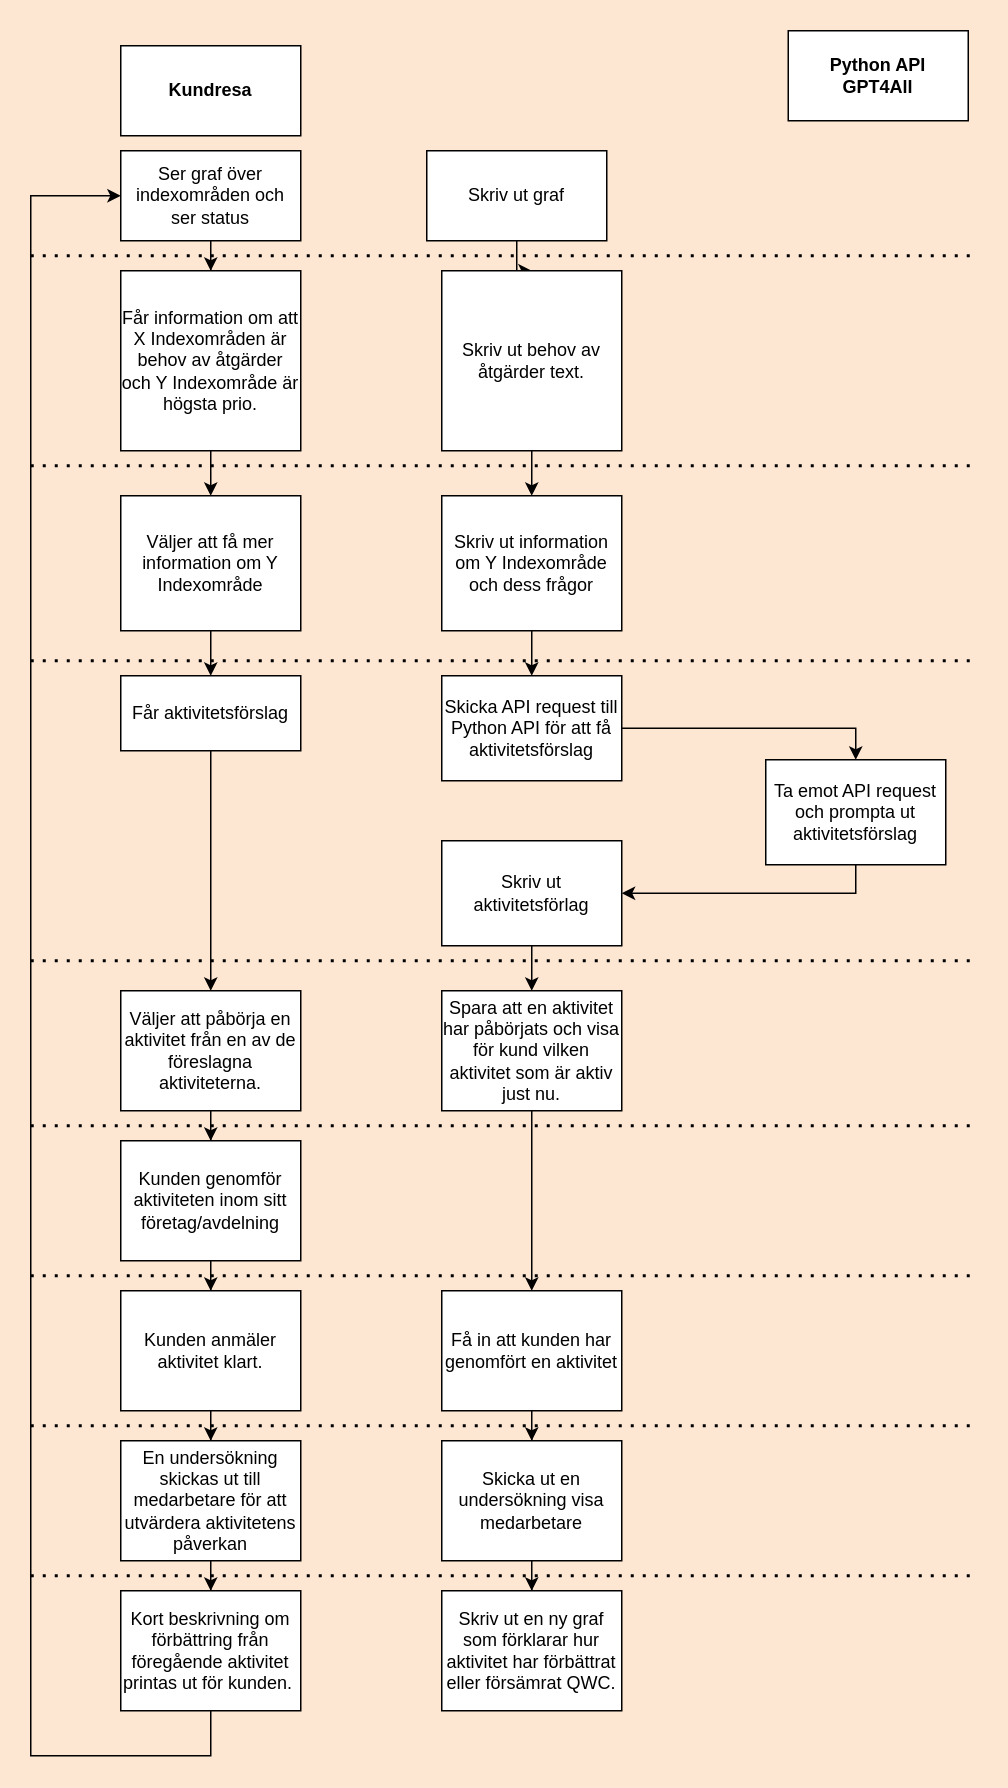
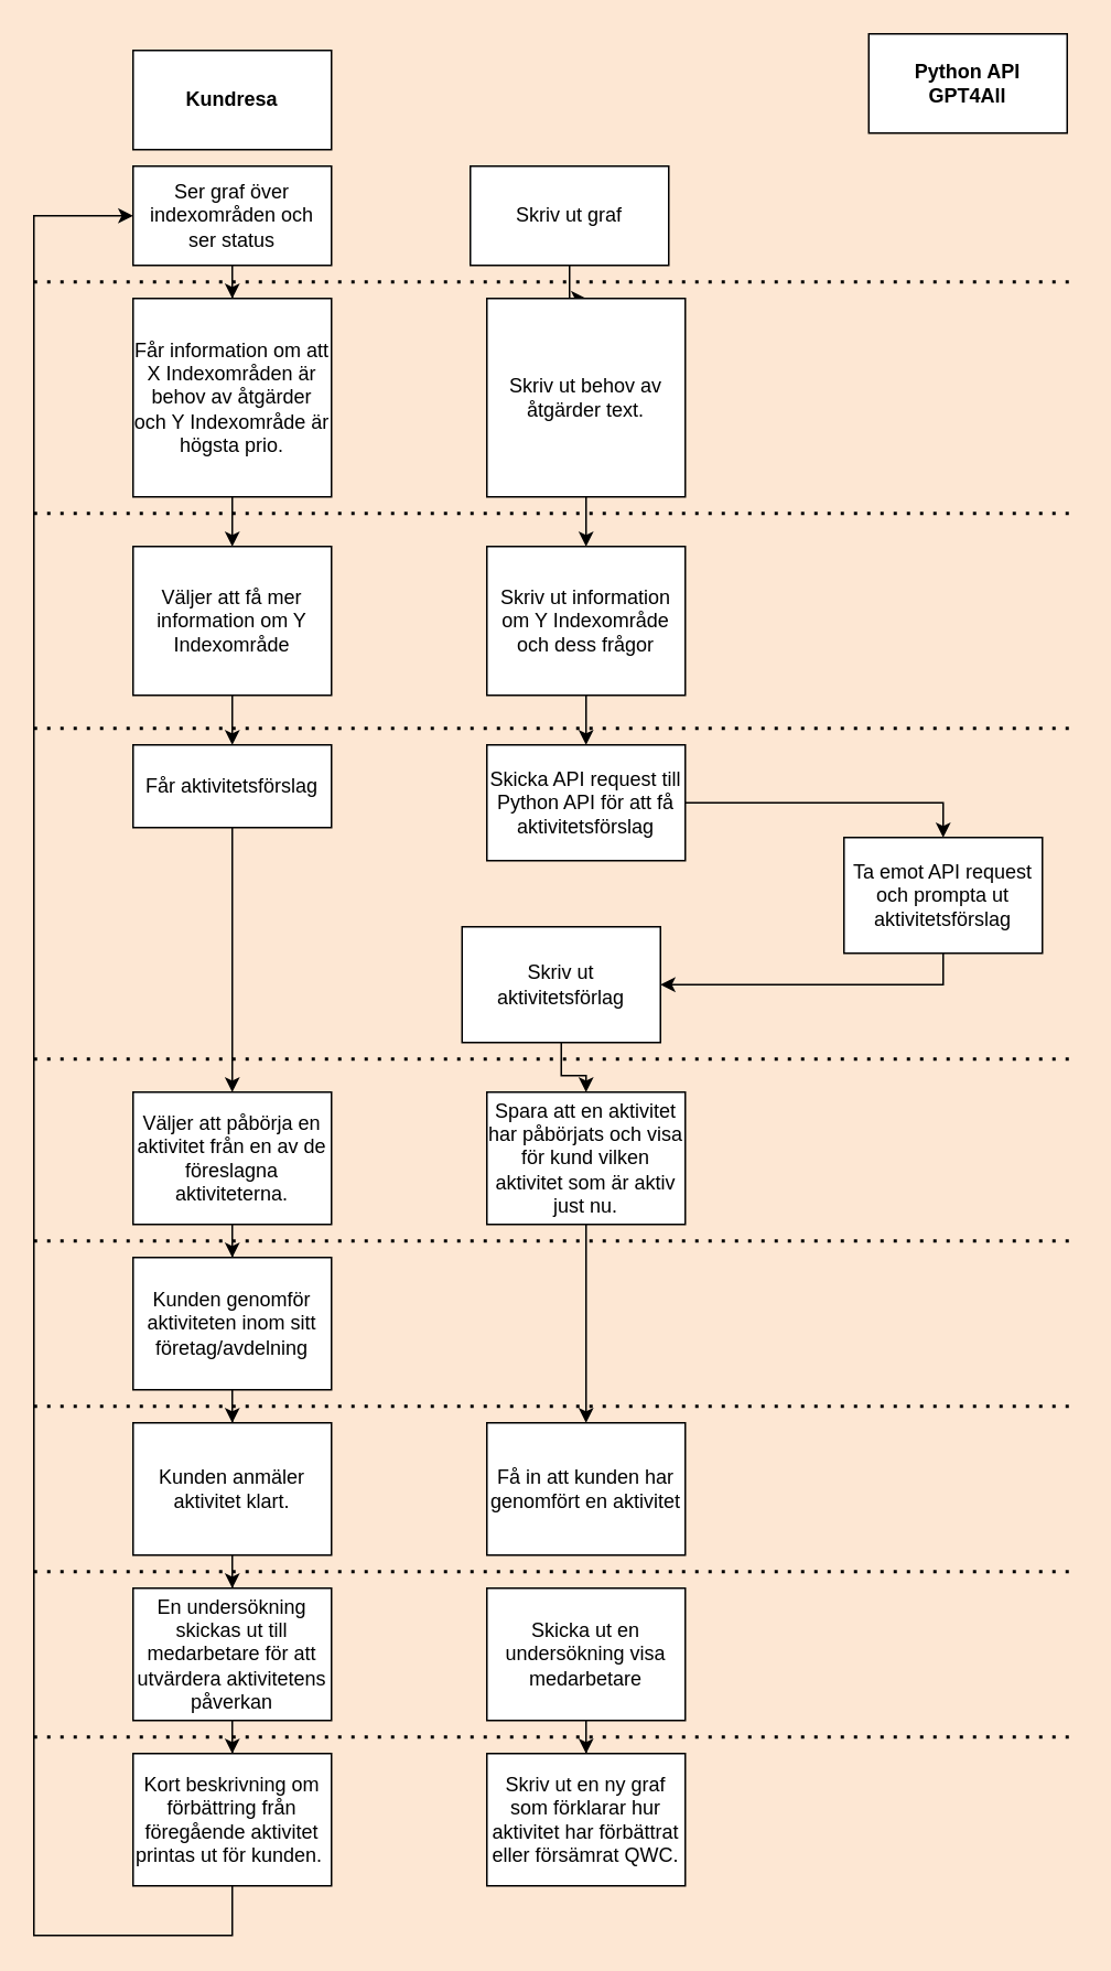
  <mxCell id="0" />
  <mxCell id="1" parent="0" />
  <mxCell id="2" value="Python API&lt;div&gt;&lt;span style=&quot;background-color: initial;&quot;&gt;GPT4All&lt;/span&gt;&lt;/div&gt;" style="rounded=0;whiteSpace=wrap;html=1;fontStyle=1" vertex="1" parent="1"><mxGeometry x="525" y="20" width="120" height="60" as="geometry" /></mxCell>
  <mxCell id="3" value="Kundresa" style="rounded=0;whiteSpace=wrap;html=1;fontStyle=1" vertex="1" parent="1"><mxGeometry x="80" y="30" width="120" height="60" as="geometry" /></mxCell>
  <mxCell id="4" value="" style="edgeStyle=orthogonalEdgeStyle;rounded=0;orthogonalLoop=1;jettySize=auto;html=1;" edge="1" parent="1" source="5" target="7"><mxGeometry relative="1" as="geometry" /></mxCell>
  <mxCell id="5" value="Ser graf över indexområden och ser status" style="rounded=0;whiteSpace=wrap;html=1;" vertex="1" parent="1"><mxGeometry x="80" y="100" width="120" height="60" as="geometry" /></mxCell>
  <mxCell id="6" value="" style="edgeStyle=orthogonalEdgeStyle;rounded=0;orthogonalLoop=1;jettySize=auto;html=1;" edge="1" parent="1" source="7" target="9"><mxGeometry relative="1" as="geometry" /></mxCell>
  <mxCell id="7" value="Får information om att X Indexområden är behov av åtgärder och Y Indexområde är högsta prio." style="rounded=0;whiteSpace=wrap;html=1;" vertex="1" parent="1"><mxGeometry x="80" y="180" width="120" height="120" as="geometry" /></mxCell>
  <mxCell id="8" value="" style="edgeStyle=orthogonalEdgeStyle;rounded=0;orthogonalLoop=1;jettySize=auto;html=1;" edge="1" parent="1" source="9" target="11"><mxGeometry relative="1" as="geometry" /></mxCell>
  <mxCell id="9" value="Väljer att få mer information om Y Indexområde" style="rounded=0;whiteSpace=wrap;html=1;" vertex="1" parent="1"><mxGeometry x="80" y="330" width="120" height="90" as="geometry" /></mxCell>
  <mxCell id="10" value="" style="edgeStyle=orthogonalEdgeStyle;rounded=0;orthogonalLoop=1;jettySize=auto;html=1;" edge="1" parent="1" source="11" target="13"><mxGeometry relative="1" as="geometry" /></mxCell>
  <mxCell id="11" value="Får aktivitetsförslag" style="rounded=0;whiteSpace=wrap;html=1;" vertex="1" parent="1"><mxGeometry x="80" y="450" width="120" height="50" as="geometry" /></mxCell>
  <mxCell id="12" value="" style="edgeStyle=orthogonalEdgeStyle;rounded=0;orthogonalLoop=1;jettySize=auto;html=1;" edge="1" parent="1" source="13" target="15"><mxGeometry relative="1" as="geometry" /></mxCell>
  <mxCell id="13" value="Väljer att påbörja en aktivitet från en av de föreslagna aktiviteterna." style="rounded=0;whiteSpace=wrap;html=1;" vertex="1" parent="1"><mxGeometry x="80" y="660" width="120" height="80" as="geometry" /></mxCell>
  <mxCell id="14" style="edgeStyle=orthogonalEdgeStyle;rounded=0;orthogonalLoop=1;jettySize=auto;html=1;" edge="1" parent="1" source="15" target="17"><mxGeometry relative="1" as="geometry" /></mxCell>
  <mxCell id="15" value="Kunden genomför aktiviteten inom sitt företag/avdelning" style="rounded=0;whiteSpace=wrap;html=1;" vertex="1" parent="1"><mxGeometry x="80" y="760" width="120" height="80" as="geometry" /></mxCell>
  <mxCell id="16" value="" style="edgeStyle=orthogonalEdgeStyle;rounded=0;orthogonalLoop=1;jettySize=auto;html=1;" edge="1" parent="1" source="17" target="19"><mxGeometry relative="1" as="geometry" /></mxCell>
  <mxCell id="17" value="Kunden anmäler aktivitet klart." style="rounded=0;whiteSpace=wrap;html=1;" vertex="1" parent="1"><mxGeometry x="80" y="860" width="120" height="80" as="geometry" /></mxCell>
  <mxCell id="18" value="" style="edgeStyle=orthogonalEdgeStyle;rounded=0;orthogonalLoop=1;jettySize=auto;html=1;" edge="1" parent="1" source="19" target="21"><mxGeometry relative="1" as="geometry" /></mxCell>
  <mxCell id="19" value="En undersökning skickas ut till medarbetare för att utvärdera aktivitetens påverkan" style="rounded=0;whiteSpace=wrap;html=1;" vertex="1" parent="1"><mxGeometry x="80" y="960" width="120" height="80" as="geometry" /></mxCell>
  <mxCell id="20" value="" style="edgeStyle=orthogonalEdgeStyle;rounded=0;orthogonalLoop=1;jettySize=auto;html=1;entryX=0;entryY=0.5;entryDx=0;entryDy=0;exitX=0.5;exitY=1;exitDx=0;exitDy=0;" edge="1" parent="1" source="21" target="5"><mxGeometry relative="1" as="geometry"><mxPoint x="50" y="1205" as="sourcePoint" /><mxPoint x="-10" y="400" as="targetPoint" /><Array as="points"><mxPoint x="140" y="1170" /><mxPoint x="20" y="1170" /><mxPoint x="20" y="130" /></Array></mxGeometry></mxCell>
  <mxCell id="21" value="Kort beskrivning om förbättring från föregående aktivitet printas ut för kunden.&amp;nbsp;" style="rounded=0;whiteSpace=wrap;html=1;" vertex="1" parent="1"><mxGeometry x="80" y="1060" width="120" height="80" as="geometry" /></mxCell>
  <mxCell id="22" value="" style="edgeStyle=orthogonalEdgeStyle;rounded=0;orthogonalLoop=1;jettySize=auto;html=1;" edge="1" parent="1" source="23" target="25"><mxGeometry relative="1" as="geometry" /></mxCell>
  <mxCell id="23" value="Skriv ut graf" style="rounded=0;whiteSpace=wrap;html=1;" vertex="1" parent="1"><mxGeometry x="284" y="100" width="120" height="60" as="geometry" /></mxCell>
  <mxCell id="24" value="" style="edgeStyle=orthogonalEdgeStyle;rounded=0;orthogonalLoop=1;jettySize=auto;html=1;" edge="1" parent="1" source="25" target="27"><mxGeometry relative="1" as="geometry" /></mxCell>
  <mxCell id="25" value="Skriv ut behov av åtgärder text." style="rounded=0;whiteSpace=wrap;html=1;" vertex="1" parent="1"><mxGeometry x="294" y="180" width="120" height="120" as="geometry" /></mxCell>
  <mxCell id="26" value="" style="edgeStyle=orthogonalEdgeStyle;rounded=0;orthogonalLoop=1;jettySize=auto;html=1;" edge="1" parent="1" source="27" target="29"><mxGeometry relative="1" as="geometry" /></mxCell>
  <mxCell id="27" value="Skriv ut information om Y Indexområde och dess frågor" style="rounded=0;whiteSpace=wrap;html=1;" vertex="1" parent="1"><mxGeometry x="294" y="330" width="120" height="90" as="geometry" /></mxCell>
  <mxCell id="28" style="edgeStyle=orthogonalEdgeStyle;rounded=0;orthogonalLoop=1;jettySize=auto;html=1;entryX=0.5;entryY=0;entryDx=0;entryDy=0;" edge="1" parent="1" source="29" target="33"><mxGeometry relative="1" as="geometry" /></mxCell>
  <mxCell id="29" value="Skicka API request till Python API för att få aktivitetsförslag" style="rounded=0;whiteSpace=wrap;html=1;" vertex="1" parent="1"><mxGeometry x="294" y="450" width="120" height="70" as="geometry" /></mxCell>
  <mxCell id="30" value="" style="edgeStyle=orthogonalEdgeStyle;rounded=0;orthogonalLoop=1;jettySize=auto;html=1;" edge="1" parent="1" source="31" target="35"><mxGeometry relative="1" as="geometry" /></mxCell>
- <mxCell id="31" value="Skriv ut aktivitetsförlag" style="rounded=0;whiteSpace=wrap;html=1;" vertex="1" parent="1"><mxGeometry x="294" y="560" width="120" height="70" as="geometry" /></mxCell>
+ <mxCell id="31" value="Skriv ut aktivitetsförlag" style="rounded=0;whiteSpace=wrap;html=1;" vertex="1" parent="1"><mxGeometry x="279" y="560" width="120" height="70" as="geometry" /></mxCell>
  <mxCell id="32" style="edgeStyle=orthogonalEdgeStyle;rounded=0;orthogonalLoop=1;jettySize=auto;html=1;entryX=1;entryY=0.5;entryDx=0;entryDy=0;" edge="1" parent="1" source="33" target="31"><mxGeometry relative="1" as="geometry"><Array as="points"><mxPoint x="570" y="595" /></Array></mxGeometry></mxCell>
  <mxCell id="33" value="Ta emot API request och prompta ut aktivitetsförslag" style="rounded=0;whiteSpace=wrap;html=1;" vertex="1" parent="1"><mxGeometry x="510" y="506" width="120" height="70" as="geometry" /></mxCell>
  <mxCell id="34" value="" style="edgeStyle=orthogonalEdgeStyle;rounded=0;orthogonalLoop=1;jettySize=auto;html=1;" edge="1" parent="1" source="35" target="37"><mxGeometry relative="1" as="geometry" /></mxCell>
  <mxCell id="35" value="Spara att en aktivitet har påbörjats och visa för kund vilken aktivitet som är aktiv just nu." style="rounded=0;whiteSpace=wrap;html=1;" vertex="1" parent="1"><mxGeometry x="294" y="660" width="120" height="80" as="geometry" /></mxCell>
- <mxCell id="36" value="" style="edgeStyle=orthogonalEdgeStyle;rounded=0;orthogonalLoop=1;jettySize=auto;html=1;" edge="1" parent="1" source="37" target="39"><mxGeometry relative="1" as="geometry" /></mxCell>
  <mxCell id="37" value="Få in att kunden har genomfört en aktivitet" style="rounded=0;whiteSpace=wrap;html=1;" vertex="1" parent="1"><mxGeometry x="294" y="860" width="120" height="80" as="geometry" /></mxCell>
  <mxCell id="38" value="" style="edgeStyle=orthogonalEdgeStyle;rounded=0;orthogonalLoop=1;jettySize=auto;html=1;" edge="1" parent="1" source="39" target="40"><mxGeometry relative="1" as="geometry" /></mxCell>
  <mxCell id="39" value="Skicka ut en undersökning visa medarbetare" style="rounded=0;whiteSpace=wrap;html=1;" vertex="1" parent="1"><mxGeometry x="294" y="960" width="120" height="80" as="geometry" /></mxCell>
  <mxCell id="40" value="Skriv ut en ny graf som förklarar hur aktivitet har förbättrat eller försämrat QWC." style="rounded=0;whiteSpace=wrap;html=1;" vertex="1" parent="1"><mxGeometry x="294" y="1060" width="120" height="80" as="geometry" /></mxCell>
  <mxCell id="41" value="" style="endArrow=none;dashed=1;html=1;dashPattern=1 3;strokeWidth=2;rounded=0;" edge="1" parent="1"><mxGeometry width="50" height="50" relative="1" as="geometry"><mxPoint x="20" y="170" as="sourcePoint" /><mxPoint x="650" y="170" as="targetPoint" /></mxGeometry></mxCell>
  <mxCell id="42" value="" style="endArrow=none;dashed=1;html=1;dashPattern=1 3;strokeWidth=2;rounded=0;" edge="1" parent="1"><mxGeometry width="50" height="50" relative="1" as="geometry"><mxPoint x="20" y="310" as="sourcePoint" /><mxPoint x="650" y="310" as="targetPoint" /></mxGeometry></mxCell>
  <mxCell id="43" value="" style="endArrow=none;dashed=1;html=1;dashPattern=1 3;strokeWidth=2;rounded=0;" edge="1" parent="1"><mxGeometry width="50" height="50" relative="1" as="geometry"><mxPoint x="20" y="440" as="sourcePoint" /><mxPoint x="650" y="440" as="targetPoint" /></mxGeometry></mxCell>
  <mxCell id="44" value="" style="endArrow=none;dashed=1;html=1;dashPattern=1 3;strokeWidth=2;rounded=0;" edge="1" parent="1"><mxGeometry width="50" height="50" relative="1" as="geometry"><mxPoint x="20" y="640" as="sourcePoint" /><mxPoint x="650" y="640" as="targetPoint" /></mxGeometry></mxCell>
  <mxCell id="45" value="" style="endArrow=none;dashed=1;html=1;dashPattern=1 3;strokeWidth=2;rounded=0;" edge="1" parent="1"><mxGeometry width="50" height="50" relative="1" as="geometry"><mxPoint x="20" y="750" as="sourcePoint" /><mxPoint x="650" y="750" as="targetPoint" /></mxGeometry></mxCell>
  <mxCell id="46" value="" style="endArrow=none;dashed=1;html=1;dashPattern=1 3;strokeWidth=2;rounded=0;" edge="1" parent="1"><mxGeometry width="50" height="50" relative="1" as="geometry"><mxPoint x="20" y="850" as="sourcePoint" /><mxPoint x="650" y="850" as="targetPoint" /></mxGeometry></mxCell>
  <mxCell id="47" value="" style="endArrow=none;dashed=1;html=1;dashPattern=1 3;strokeWidth=2;rounded=0;" edge="1" parent="1"><mxGeometry width="50" height="50" relative="1" as="geometry"><mxPoint x="20" y="950" as="sourcePoint" /><mxPoint x="650" y="950" as="targetPoint" /></mxGeometry></mxCell>
  <mxCell id="48" value="" style="endArrow=none;dashed=1;html=1;dashPattern=1 3;strokeWidth=2;rounded=0;" edge="1" parent="1"><mxGeometry width="50" height="50" relative="1" as="geometry"><mxPoint x="20" y="1050" as="sourcePoint" /><mxPoint x="650" y="1050" as="targetPoint" /></mxGeometry></mxCell>
